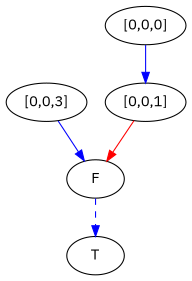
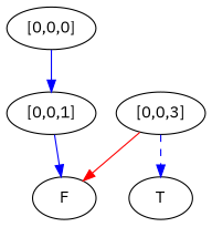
  digraph {
    fontname="IBM Plex Sans"
    node [fontname="IBM Plex Sans"]
    edge [color=red fontname="IBM Plex Sans"]
    n1 [label=F]
    n2 [label=T]
    n3 [label="[0,0,3]"]
    n4 [label="[0,0,1]"]
    n5 [label="[0,0,0]"]
-   n3 -> n1 [color=blue]
-   n1 -> n2 [color=blue style=dashed]
-   n4 -> n1
+   n3 -> n1
+   n3 -> n2 [color=blue style=dashed]
+   n4 -> n1 [color=blue]
    n5 -> n4 [color=blue style=solid]
  }
